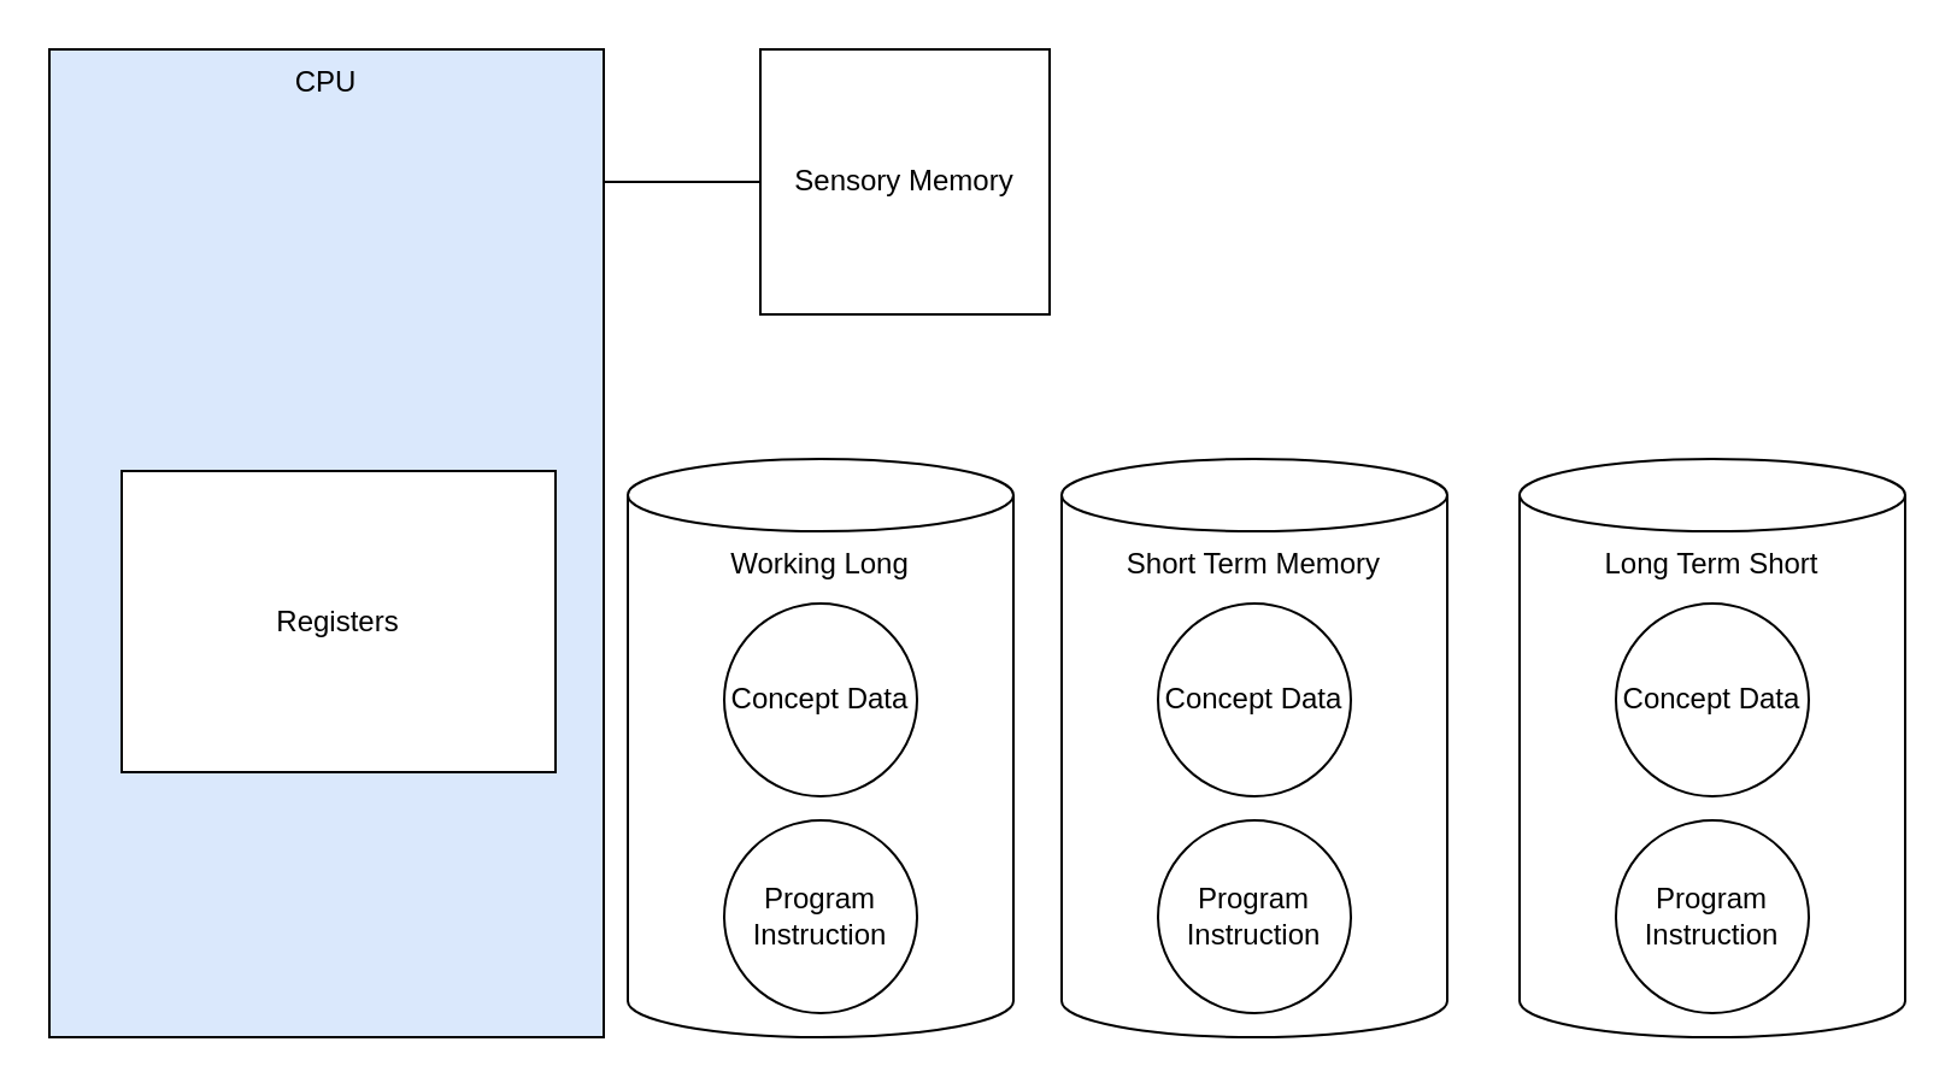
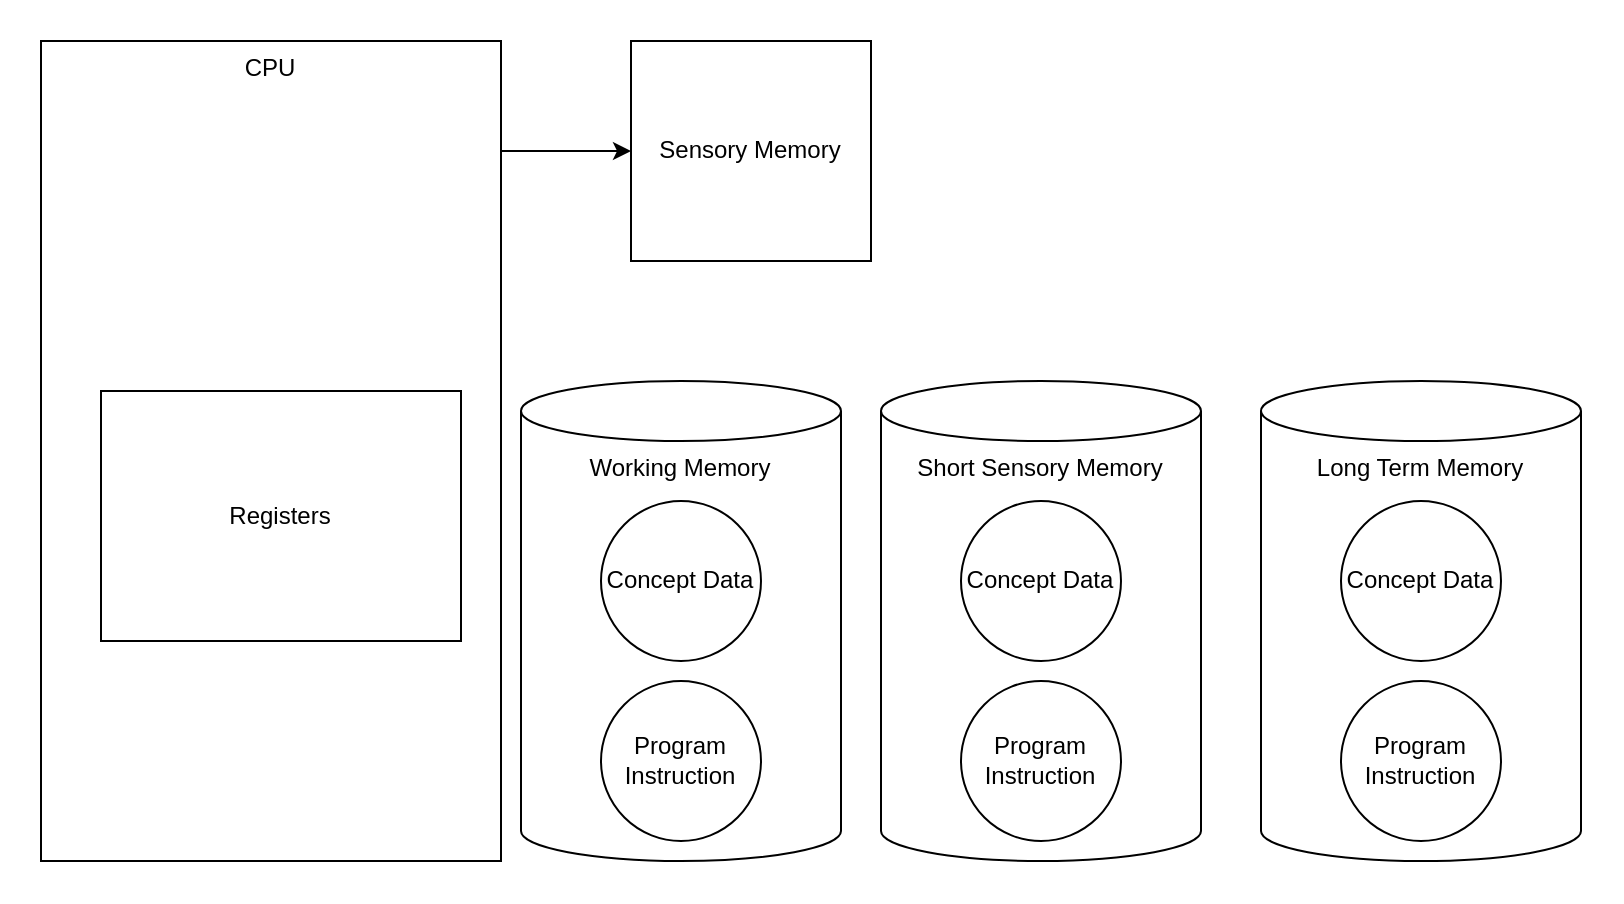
  <mxCell id="0" />
  <mxCell id="1" parent="0" />
- <mxCell id="2" style="edgeStyle=orthogonalEdgeStyle;rounded=0;orthogonalLoop=1;jettySize=auto;html=1;endArrow=none;" edge="1" parent="1" source="3" target="10"><mxGeometry relative="1" as="geometry"><Array as="points"><mxPoint x="310" y="75" /><mxPoint x="310" y="75" /></Array></mxGeometry></mxCell>
- <mxCell id="3" value="CPU" style="rounded=0;whiteSpace=wrap;html=1;verticalAlign=top;fillColor=#dae8fc;" vertex="1" parent="1"><mxGeometry x="20" y="20" width="230" height="410" as="geometry" /></mxCell>
- <mxCell id="4" value="Long Term Short" style="shape=cylinder3;whiteSpace=wrap;html=1;boundedLbl=1;backgroundOutline=1;size=15;verticalAlign=top;" vertex="1" parent="1"><mxGeometry x="630" y="190" width="160" height="240" as="geometry" /></mxCell>
- <mxCell id="5" value="Short Term Memory" style="shape=cylinder3;whiteSpace=wrap;html=1;boundedLbl=1;backgroundOutline=1;size=15;verticalAlign=top;" vertex="1" parent="1"><mxGeometry x="440" y="190" width="160" height="240" as="geometry" /></mxCell>
+ <mxCell id="2" style="edgeStyle=orthogonalEdgeStyle;rounded=0;orthogonalLoop=1;jettySize=auto;html=1;" edge="1" parent="1" source="3" target="10"><mxGeometry relative="1" as="geometry"><Array as="points"><mxPoint x="310" y="75" /><mxPoint x="310" y="75" /></Array></mxGeometry></mxCell>
+ <mxCell id="3" value="CPU" style="rounded=0;whiteSpace=wrap;html=1;verticalAlign=top;" vertex="1" parent="1"><mxGeometry x="20" y="20" width="230" height="410" as="geometry" /></mxCell>
+ <mxCell id="4" value="Long Term Memory" style="shape=cylinder3;whiteSpace=wrap;html=1;boundedLbl=1;backgroundOutline=1;size=15;verticalAlign=top;" vertex="1" parent="1"><mxGeometry x="630" y="190" width="160" height="240" as="geometry" /></mxCell>
+ <mxCell id="5" value="Short Sensory Memory" style="shape=cylinder3;whiteSpace=wrap;html=1;boundedLbl=1;backgroundOutline=1;size=15;verticalAlign=top;" vertex="1" parent="1"><mxGeometry x="440" y="190" width="160" height="240" as="geometry" /></mxCell>
  <mxCell id="6" value="Concept Data" style="ellipse;whiteSpace=wrap;html=1;aspect=fixed;" vertex="1" parent="1"><mxGeometry x="670" y="250" width="80" height="80" as="geometry" /></mxCell>
  <mxCell id="7" value="Program Instruction" style="ellipse;whiteSpace=wrap;html=1;aspect=fixed;" vertex="1" parent="1"><mxGeometry x="670" y="340" width="80" height="80" as="geometry" /></mxCell>
  <mxCell id="8" value="Concept Data" style="ellipse;whiteSpace=wrap;html=1;aspect=fixed;" vertex="1" parent="1"><mxGeometry x="480" y="250" width="80" height="80" as="geometry" /></mxCell>
  <mxCell id="9" value="Program Instruction" style="ellipse;whiteSpace=wrap;html=1;aspect=fixed;" vertex="1" parent="1"><mxGeometry x="480" y="340" width="80" height="80" as="geometry" /></mxCell>
  <mxCell id="10" value="Sensory Memory" style="rounded=0;whiteSpace=wrap;html=1;" vertex="1" parent="1"><mxGeometry x="315" y="20" width="120" height="110" as="geometry" /></mxCell>
- <mxCell id="11" value="Working Long" style="shape=cylinder3;whiteSpace=wrap;html=1;boundedLbl=1;backgroundOutline=1;size=15;verticalAlign=top;" vertex="1" parent="1"><mxGeometry x="260" y="190" width="160" height="240" as="geometry" /></mxCell>
+ <mxCell id="11" value="Working Memory" style="shape=cylinder3;whiteSpace=wrap;html=1;boundedLbl=1;backgroundOutline=1;size=15;verticalAlign=top;" vertex="1" parent="1"><mxGeometry x="260" y="190" width="160" height="240" as="geometry" /></mxCell>
  <mxCell id="12" value="Concept Data" style="ellipse;whiteSpace=wrap;html=1;aspect=fixed;" vertex="1" parent="1"><mxGeometry x="300" y="250" width="80" height="80" as="geometry" /></mxCell>
  <mxCell id="13" value="Program Instruction" style="ellipse;whiteSpace=wrap;html=1;aspect=fixed;" vertex="1" parent="1"><mxGeometry x="300" y="340" width="80" height="80" as="geometry" /></mxCell>
  <mxCell id="14" value="Registers" style="rounded=0;whiteSpace=wrap;html=1;" vertex="1" parent="1"><mxGeometry x="50" y="195" width="180" height="125" as="geometry" /></mxCell>
